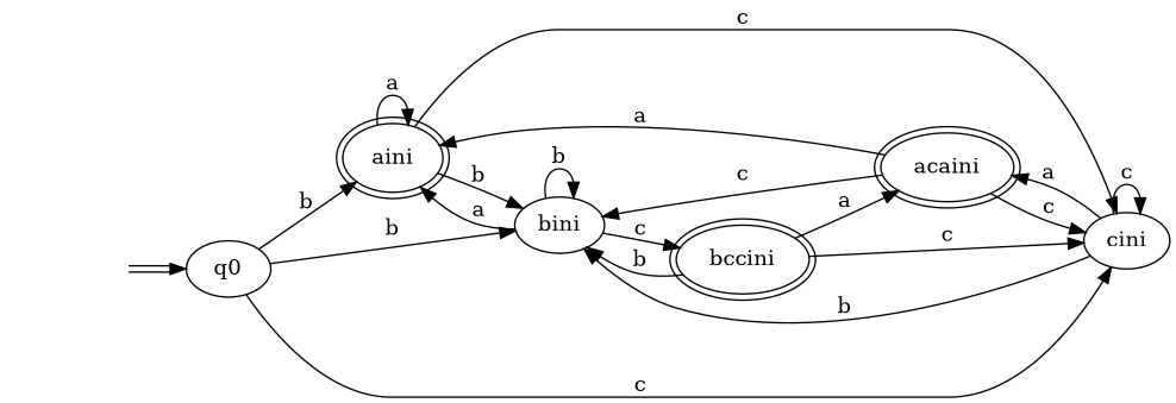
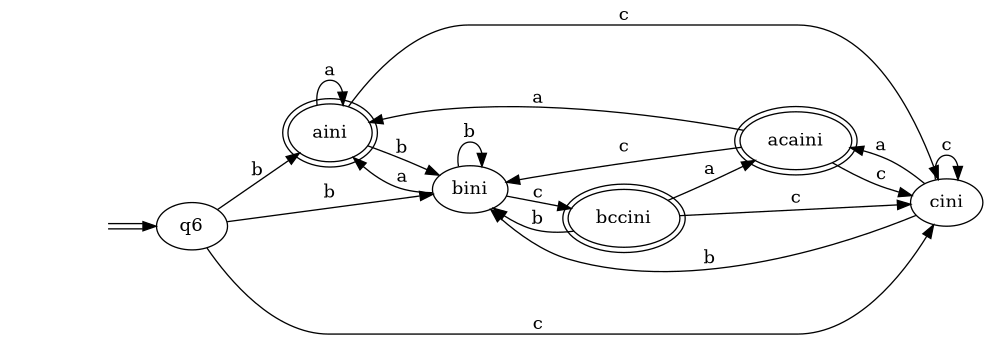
  digraph {
    rankdir=LR
-   n1 [label=q0]
+   n1 [label=q6]
    n2 [label=aini peripheries=2]
    n3 [label=bini]
    n4 [label=cini]
    n5 [label=bccini peripheries=2]
    n6 [label=acaini peripheries=2]
    start0 [style=invis]
    n1 -> n2 [label=b]
    n1 -> n3 [label=b]
    n1 -> n4 [label=c]
    n2 -> n2 [label=a]
    n2 -> n3 [label=b]
    n2 -> n4 [label=c]
    n3 -> n2 [label=a]
    n3 -> n3 [label=b]
    n3 -> n5 [label=c]
    n4 -> n3 [label=b]
    n4 -> n4 [label=c]
    n4 -> n6 [label=a]
    n5 -> n3 [label=b]
    n5 -> n4 [label=c]
    n5 -> n6 [label=a]
    n6 -> n2 [label=a]
    n6 -> n3 [label=c]
    n6 -> n4 [label=c]
    start0 -> n1 [color="black:white:black"]
  }
